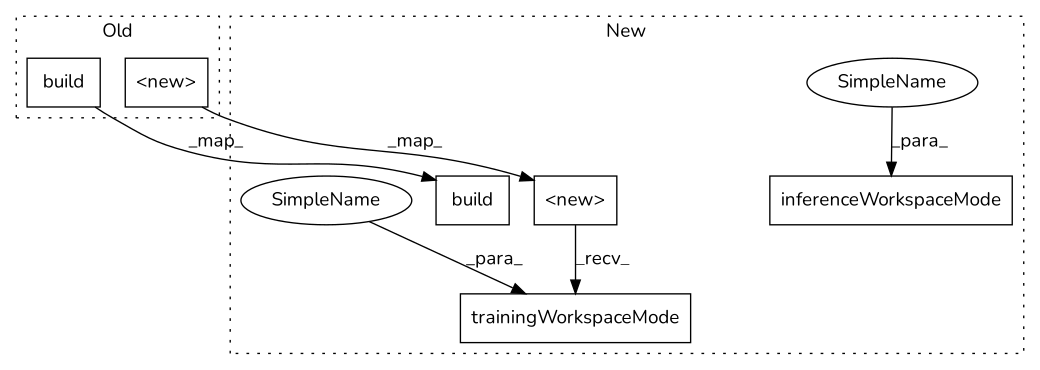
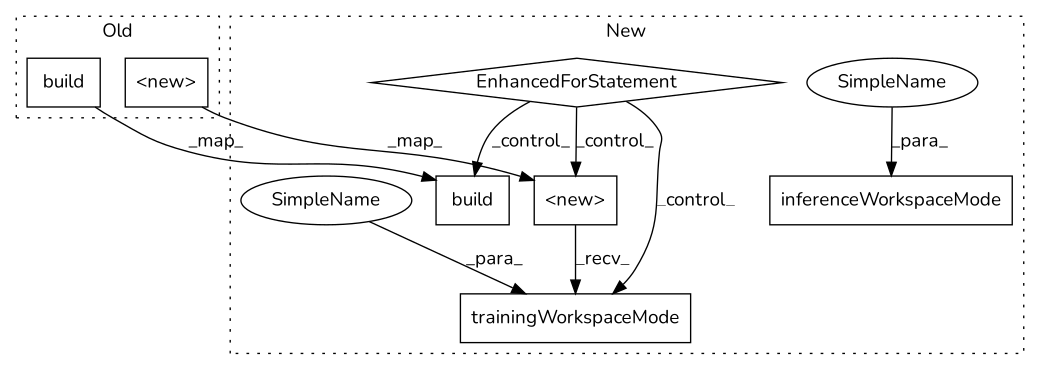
  digraph {
    fontname=Nunito
    node [a=32 fontname=Nunito l=7 shape=box]
    edge [fontname=Nunito]
    n1 [label=build s=5781]
    n2 [a=14 l=36 label="<new>" s=5344]
    n3 [label=build s=6586]
+   n4 [a=70 l="4,2" label=EnhancedForStatement s="5901,5987" shape=diamond]
    n5 [a=14 l=36 label="<new>" s=6143]
    n6 [l="22,1" label=trainingWorkspaceMode s="6201,6226"]
    n7 [l="23,1" label=inferenceWorkspaceMode s="7288,7314"]
    n8 [a=42 l=3 label=SimpleName s=7311 shape=ellipse]
    n9 [a=42 l=3 label=SimpleName s=6223 shape=ellipse]
    subgraph cluster_1 {
      label=Old
      style=dotted
      n1
      n2
    }
    subgraph cluster_2 {
      label=New
      style=dotted
      n3
+     n4
      n5
      n6
      n7
      n8
      n9
    }
    n1 -> n3 [label=_map_]
    n2 -> n5 [label=_map_]
+   n4 -> n3 [label=_control_]
+   n4 -> n5 [label=_control_]
+   n4 -> n6 [label=_control_]
    n5 -> n6 [label=_recv_]
    n8 -> n7 [label=_para_]
    n9 -> n6 [label=_para_]
  }
